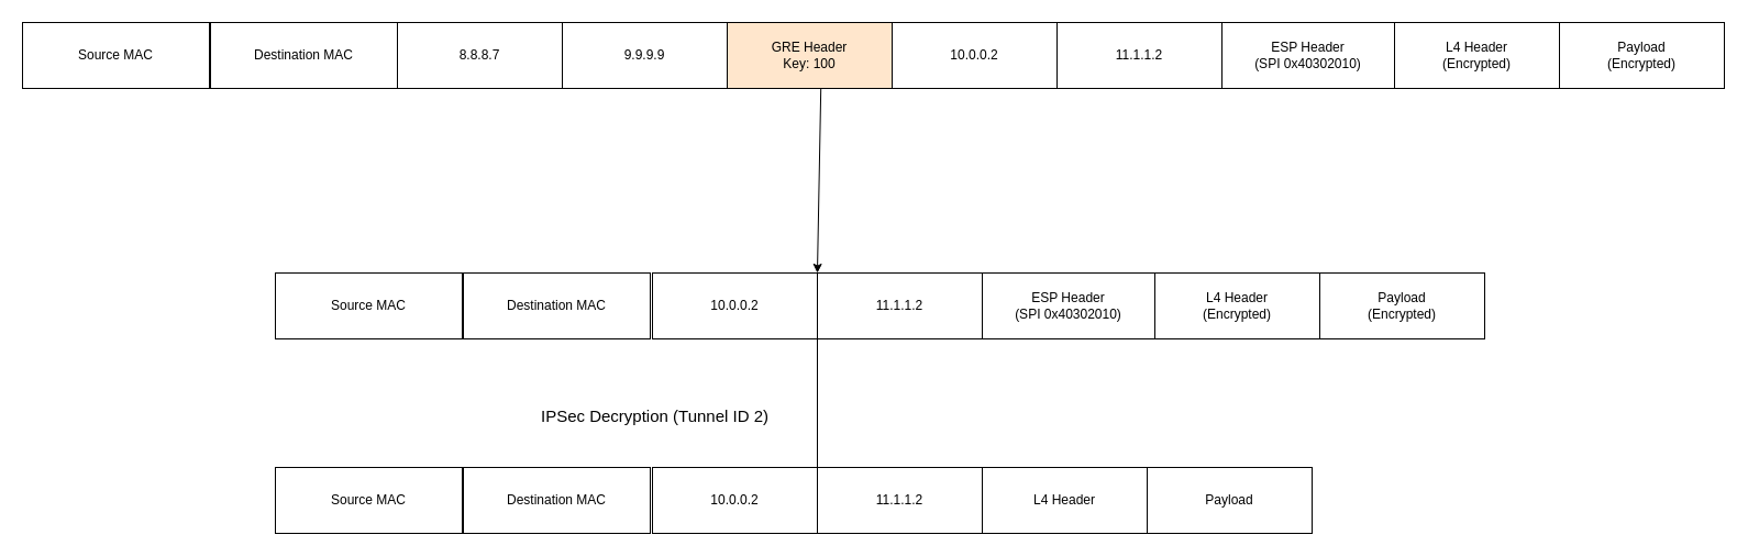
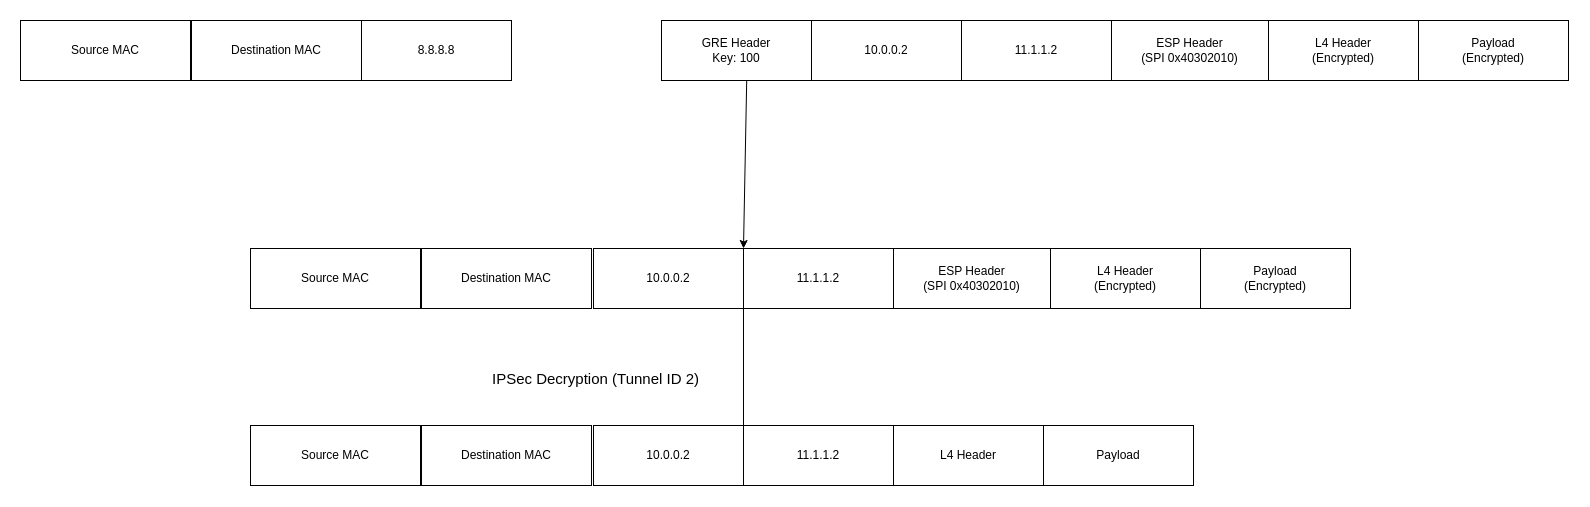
  <mxCell id="0" />
  <mxCell id="1" parent="0" />
  <mxCell id="2" value="10.0.0.2" style="rounded=0;whiteSpace=wrap;html=1;" parent="1" vertex="1"><mxGeometry x="593" y="425" width="150" height="60" as="geometry" /></mxCell>
  <mxCell id="3" value="Source MAC" style="rounded=0;whiteSpace=wrap;html=1;" parent="1" vertex="1"><mxGeometry x="250" y="425" width="170" height="60" as="geometry" /></mxCell>
  <mxCell id="4" value="Destination MAC" style="rounded=0;whiteSpace=wrap;html=1;" parent="1" vertex="1"><mxGeometry x="421" y="425" width="170" height="60" as="geometry" /></mxCell>
  <mxCell id="5" value="11.1.1.2" style="rounded=0;whiteSpace=wrap;html=1;" parent="1" vertex="1"><mxGeometry x="743" y="425" width="150" height="60" as="geometry" /></mxCell>
  <mxCell id="6" value="L4 Header" style="rounded=0;whiteSpace=wrap;html=1;" parent="1" vertex="1"><mxGeometry x="893" y="425" width="150" height="60" as="geometry" /></mxCell>
  <mxCell id="7" value="" style="endArrow=classic;html=1;fontSize=26;entryX=1;entryY=0;entryDx=0;entryDy=0;exitX=1;exitY=1;exitDx=0;exitDy=0;" parent="1" source="2" target="8" edge="1"><mxGeometry width="50" height="50" relative="1" as="geometry"><mxPoint x="550.5" y="-610" as="sourcePoint" /><mxPoint x="550" y="-330" as="targetPoint" /></mxGeometry></mxCell>
  <mxCell id="8" value="10.0.0.2" style="rounded=0;whiteSpace=wrap;html=1;" parent="1" vertex="1"><mxGeometry x="593" y="248" width="150" height="60" as="geometry" /></mxCell>
  <mxCell id="9" value="Source MAC" style="rounded=0;whiteSpace=wrap;html=1;" parent="1" vertex="1"><mxGeometry x="250" y="248" width="170" height="60" as="geometry" /></mxCell>
  <mxCell id="10" value="Destination MAC" style="rounded=0;whiteSpace=wrap;html=1;" parent="1" vertex="1"><mxGeometry x="421" y="248" width="170" height="60" as="geometry" /></mxCell>
  <mxCell id="11" value="11.1.1.2" style="rounded=0;whiteSpace=wrap;html=1;" parent="1" vertex="1"><mxGeometry x="743" y="248" width="150" height="60" as="geometry" /></mxCell>
  <mxCell id="12" value="ESP Header&lt;br&gt;(SPI 0x40302010)" style="rounded=0;whiteSpace=wrap;html=1;" parent="1" vertex="1"><mxGeometry x="893" y="248" width="157" height="60" as="geometry" /></mxCell>
  <mxCell id="13" value="Payload" style="rounded=0;whiteSpace=wrap;html=1;" parent="1" vertex="1"><mxGeometry x="1043" y="425" width="150" height="60" as="geometry" /></mxCell>
  <mxCell id="14" value="&lt;span style=&quot;font-size: 15px&quot;&gt;IPSec Decryption (Tunnel ID 2)&lt;br&gt;&lt;/span&gt;" style="text;html=1;align=center;verticalAlign=middle;resizable=0;points=[];autosize=1;strokeColor=none;fillColor=none;fontSize=26;" parent="1" vertex="1"><mxGeometry x="485" y="355" width="220" height="40" as="geometry" /></mxCell>
  <mxCell id="15" value="L4 Header&lt;br&gt;(Encrypted)" style="rounded=0;whiteSpace=wrap;html=1;" parent="1" vertex="1"><mxGeometry x="1050" y="248" width="150" height="60" as="geometry" /></mxCell>
  <mxCell id="16" value="Payload&lt;br&gt;(Encrypted)" style="rounded=0;whiteSpace=wrap;html=1;" parent="1" vertex="1"><mxGeometry x="1200" y="248" width="150" height="60" as="geometry" /></mxCell>
  <mxCell id="17" value="" style="endArrow=classic;html=1;fontSize=26;exitX=0.568;exitY=1.007;exitDx=0;exitDy=0;entryX=0;entryY=0;entryDx=0;entryDy=0;exitPerimeter=0;" parent="1" source="27" target="11" edge="1"><mxGeometry width="50" height="50" relative="1" as="geometry"><mxPoint x="552" y="-260" as="sourcePoint" /><mxPoint x="750" y="275" as="targetPoint" /></mxGeometry></mxCell>
  <mxCell id="18" value="10.0.0.2" style="rounded=0;whiteSpace=wrap;html=1;" parent="1" vertex="1"><mxGeometry x="811" y="20" width="150" height="60" as="geometry" /></mxCell>
  <mxCell id="19" value="Source MAC" style="rounded=0;whiteSpace=wrap;html=1;" parent="1" vertex="1"><mxGeometry x="20" y="20" width="170" height="60" as="geometry" /></mxCell>
  <mxCell id="20" value="Destination MAC" style="rounded=0;whiteSpace=wrap;html=1;" parent="1" vertex="1"><mxGeometry x="191" y="20" width="170" height="60" as="geometry" /></mxCell>
  <mxCell id="21" value="11.1.1.2" style="rounded=0;whiteSpace=wrap;html=1;" parent="1" vertex="1"><mxGeometry x="961" y="20" width="150" height="60" as="geometry" /></mxCell>
  <mxCell id="22" value="ESP Header&lt;br&gt;(SPI 0x40302010)" style="rounded=0;whiteSpace=wrap;html=1;" parent="1" vertex="1"><mxGeometry x="1111" y="20" width="157" height="60" as="geometry" /></mxCell>
  <mxCell id="23" value="L4 Header&lt;br&gt;(Encrypted)" style="rounded=0;whiteSpace=wrap;html=1;" parent="1" vertex="1"><mxGeometry x="1268" y="20" width="150" height="60" as="geometry" /></mxCell>
  <mxCell id="24" value="Payload&lt;br&gt;(Encrypted)" style="rounded=0;whiteSpace=wrap;html=1;" parent="1" vertex="1"><mxGeometry x="1418" y="20" width="150" height="60" as="geometry" /></mxCell>
- <mxCell id="25" value="8.8.8.7" style="rounded=0;whiteSpace=wrap;html=1;" parent="1" vertex="1"><mxGeometry x="361" y="20" width="150" height="60" as="geometry" /></mxCell>
- <mxCell id="26" value="9.9.9.9" style="rounded=0;whiteSpace=wrap;html=1;" parent="1" vertex="1"><mxGeometry x="511" y="20" width="150" height="60" as="geometry" /></mxCell>
- <mxCell id="27" value="GRE Header&lt;br&gt;Key: 100" style="rounded=0;whiteSpace=wrap;html=1;fillColor=#ffe6cc;" parent="1" vertex="1"><mxGeometry x="661" y="20" width="150" height="60" as="geometry" /></mxCell>
+ <mxCell id="25" value="8.8.8.8" style="rounded=0;whiteSpace=wrap;html=1;" parent="1" vertex="1"><mxGeometry x="361" y="20" width="150" height="60" as="geometry" /></mxCell>
+ <mxCell id="27" value="GRE Header&lt;br&gt;Key: 100" style="rounded=0;whiteSpace=wrap;html=1;" parent="1" vertex="1"><mxGeometry x="661" y="20" width="150" height="60" as="geometry" /></mxCell>
